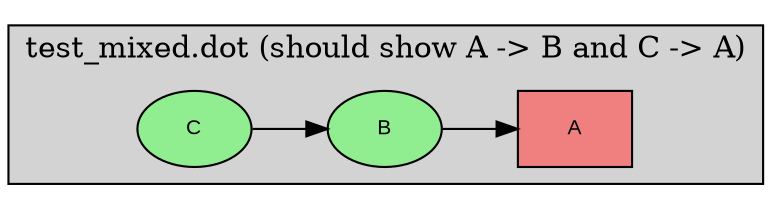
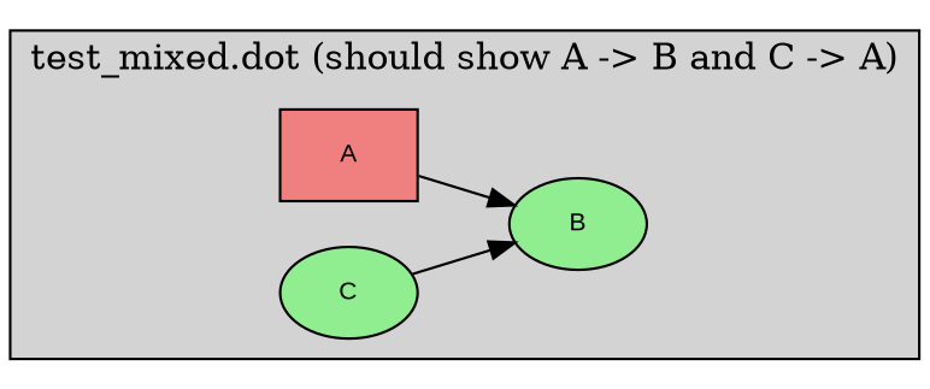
  digraph {
    compound=true
    rankdir=LR
    node [fillcolor=lightgreen fontname=Arial fontsize=10 shape=ellipse style=filled]
    edge [fontname=Arial fontsize=8]
    n1 [fillcolor=lightcoral label=A shape=box]
    n2 [label=B]
    n3 [label=C]
    subgraph cluster_1 {
      color=black
      fillcolor=lightgray
      label="test_mixed.dot (should show A -> B and C -> A)"
      style=filled
      n1
      n2
      n3
    }
-   n2 -> n1
+   n1 -> n2
    n3 -> n2
  }
